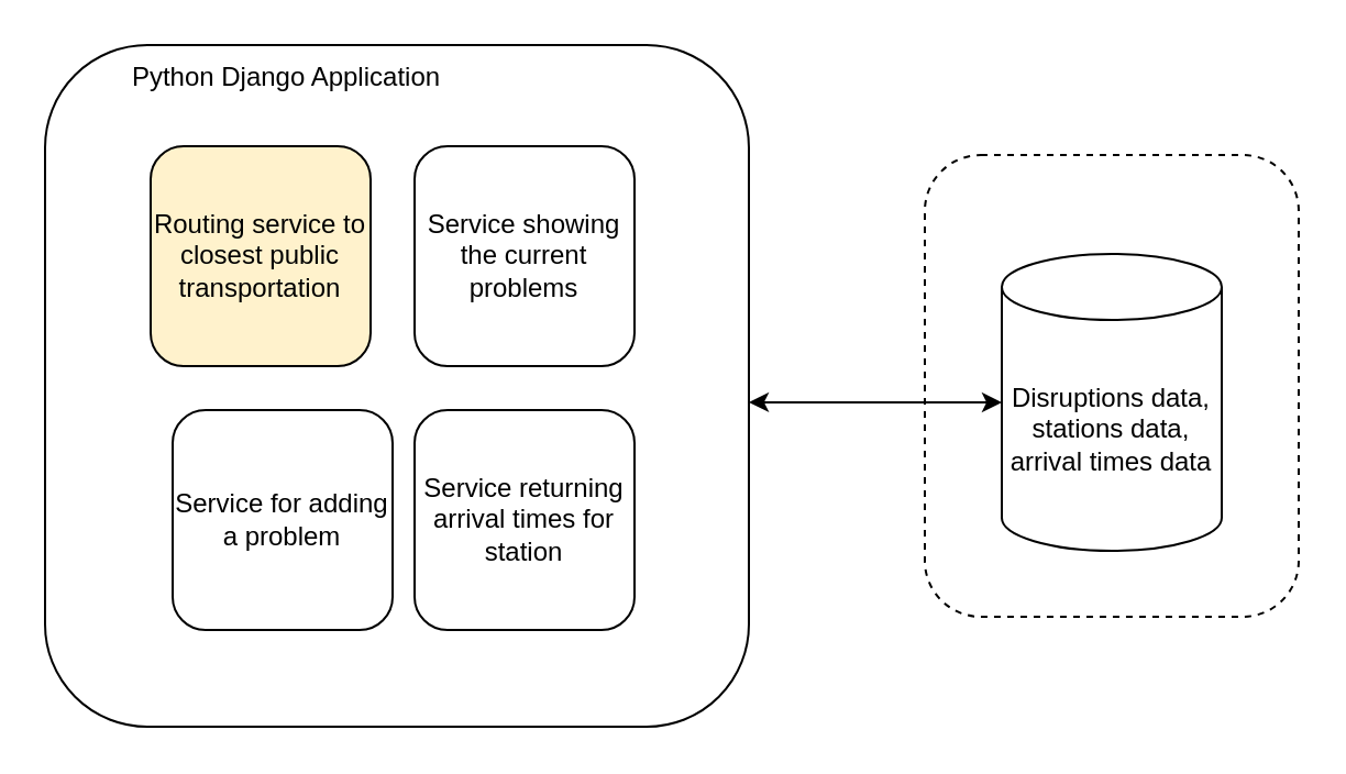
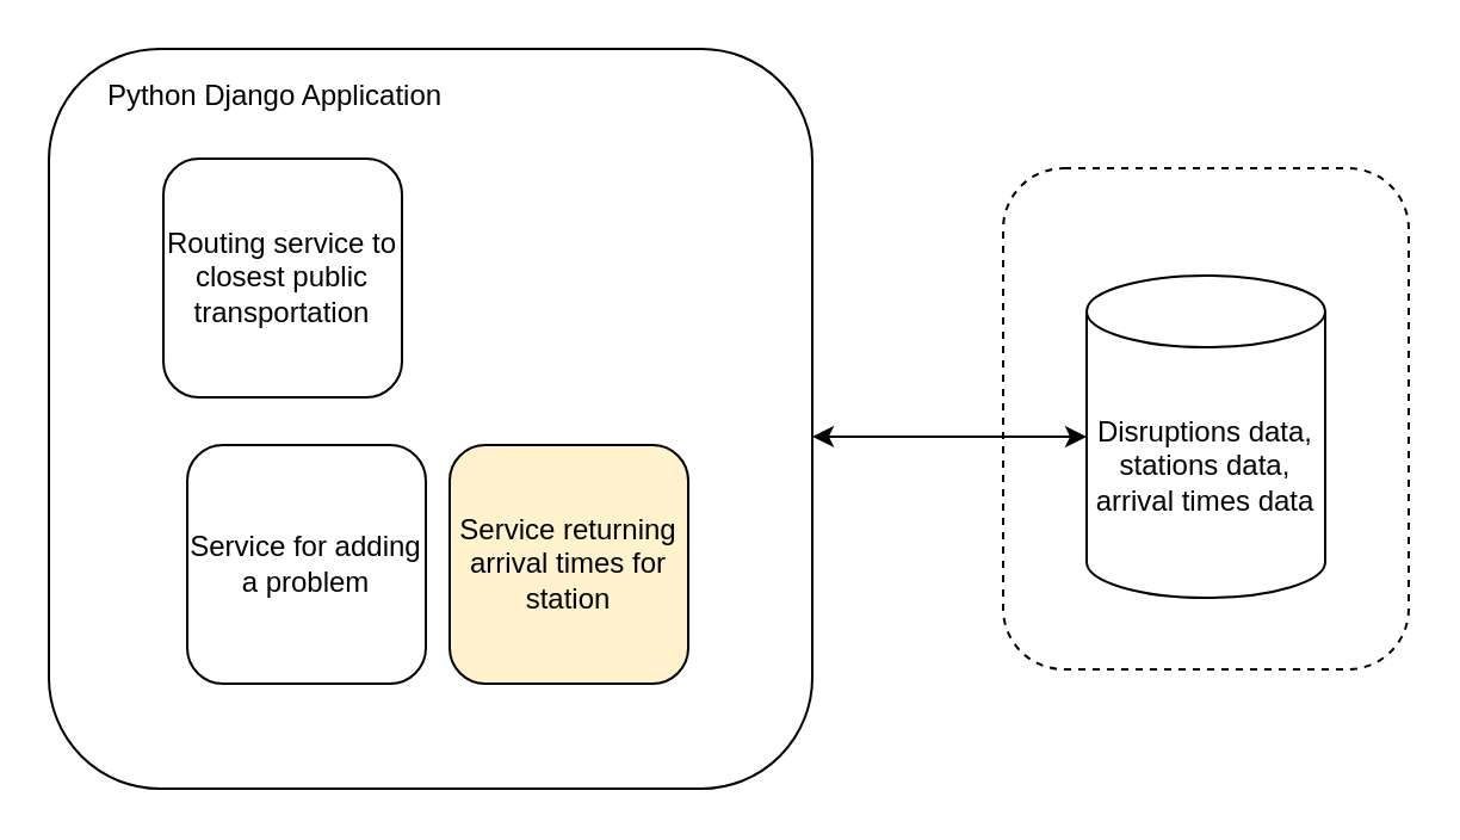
  <mxCell id="0" />
  <mxCell id="1" parent="0" />
  <mxCell id="2" value="" style="rounded=1;whiteSpace=wrap;html=1;" parent="1" vertex="1"><mxGeometry x="20" y="20" width="320" height="310" as="geometry" /></mxCell>
- <mxCell id="3" value="Routing service to closest public transportation" style="rounded=1;whiteSpace=wrap;html=1;fillColor=#fff2cc;" parent="1" vertex="1"><mxGeometry x="68" y="66" width="100" height="100" as="geometry" /></mxCell>
- <mxCell id="4" value="Python Django Application" style="text;html=1;align=center;verticalAlign=middle;whiteSpace=wrap;rounded=0;" parent="1" vertex="1"><mxGeometry x="50" y="20" width="160" height="30" as="geometry" /></mxCell>
- <mxCell id="5" value="Service showing the current problems" style="rounded=1;whiteSpace=wrap;html=1;" parent="1" vertex="1"><mxGeometry x="188" y="66" width="100" height="100" as="geometry" /></mxCell>
+ <mxCell id="3" value="Routing service to closest public transportation" style="rounded=1;whiteSpace=wrap;html=1;" parent="1" vertex="1"><mxGeometry x="68" y="66" width="100" height="100" as="geometry" /></mxCell>
+ <mxCell id="4" value="Python Django Application" style="text;html=1;align=center;verticalAlign=middle;whiteSpace=wrap;rounded=0;" parent="1" vertex="1"><mxGeometry x="35" y="25" width="160" height="30" as="geometry" /></mxCell>
  <mxCell id="6" value="Service for adding a problem" style="rounded=1;whiteSpace=wrap;html=1;" parent="1" vertex="1"><mxGeometry x="78" y="186" width="100" height="100" as="geometry" /></mxCell>
- <mxCell id="7" value="Service returning arrival times for station" style="rounded=1;whiteSpace=wrap;html=1;" parent="1" vertex="1"><mxGeometry x="188" y="186" width="100" height="100" as="geometry" /></mxCell>
+ <mxCell id="7" value="Service returning arrival times for station" style="rounded=1;whiteSpace=wrap;html=1;fillColor=#fff2cc;" parent="1" vertex="1"><mxGeometry x="188" y="186" width="100" height="100" as="geometry" /></mxCell>
  <mxCell id="8" value="" style="rounded=1;whiteSpace=wrap;html=1;dashed=1;" parent="1" vertex="1"><mxGeometry x="420" y="70" width="170" height="210" as="geometry" /></mxCell>
  <mxCell id="9" value="Disruptions data, stations data, arrival times data" style="shape=cylinder3;whiteSpace=wrap;html=1;boundedLbl=1;backgroundOutline=1;size=15;" parent="1" vertex="1"><mxGeometry x="455" y="115" width="100" height="135" as="geometry" /></mxCell>
  <mxCell id="10" value="" style="endArrow=classic;startArrow=classic;html=1;rounded=0;entryX=0;entryY=0.5;entryDx=0;entryDy=0;entryPerimeter=0;exitX=1;exitY=0.524;exitDx=0;exitDy=0;exitPerimeter=0;" parent="1" source="2" target="9" edge="1"><mxGeometry width="50" height="50" relative="1" as="geometry"><mxPoint x="500" y="190" as="sourcePoint" /><mxPoint x="550" y="130" as="targetPoint" /><Array as="points" /></mxGeometry></mxCell>
